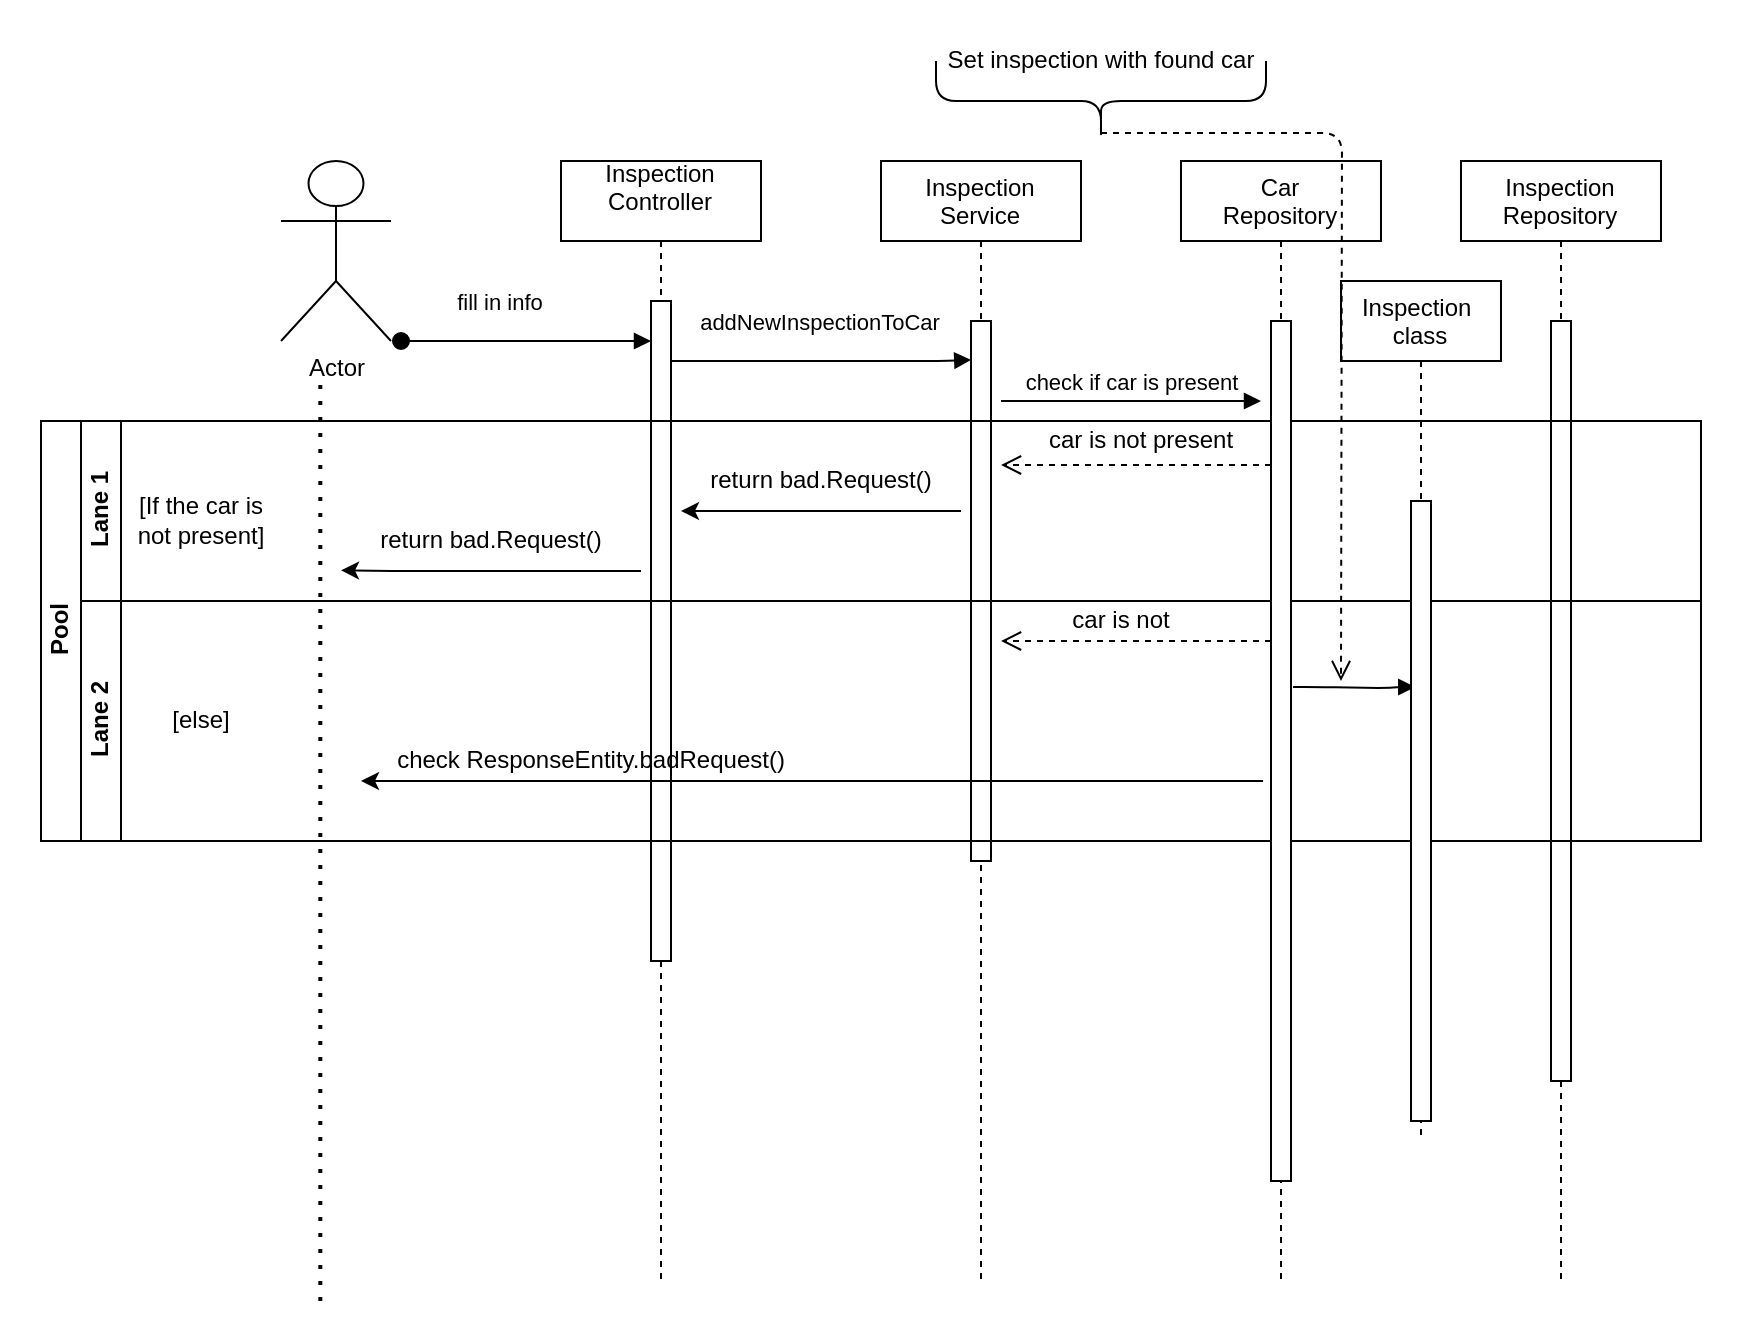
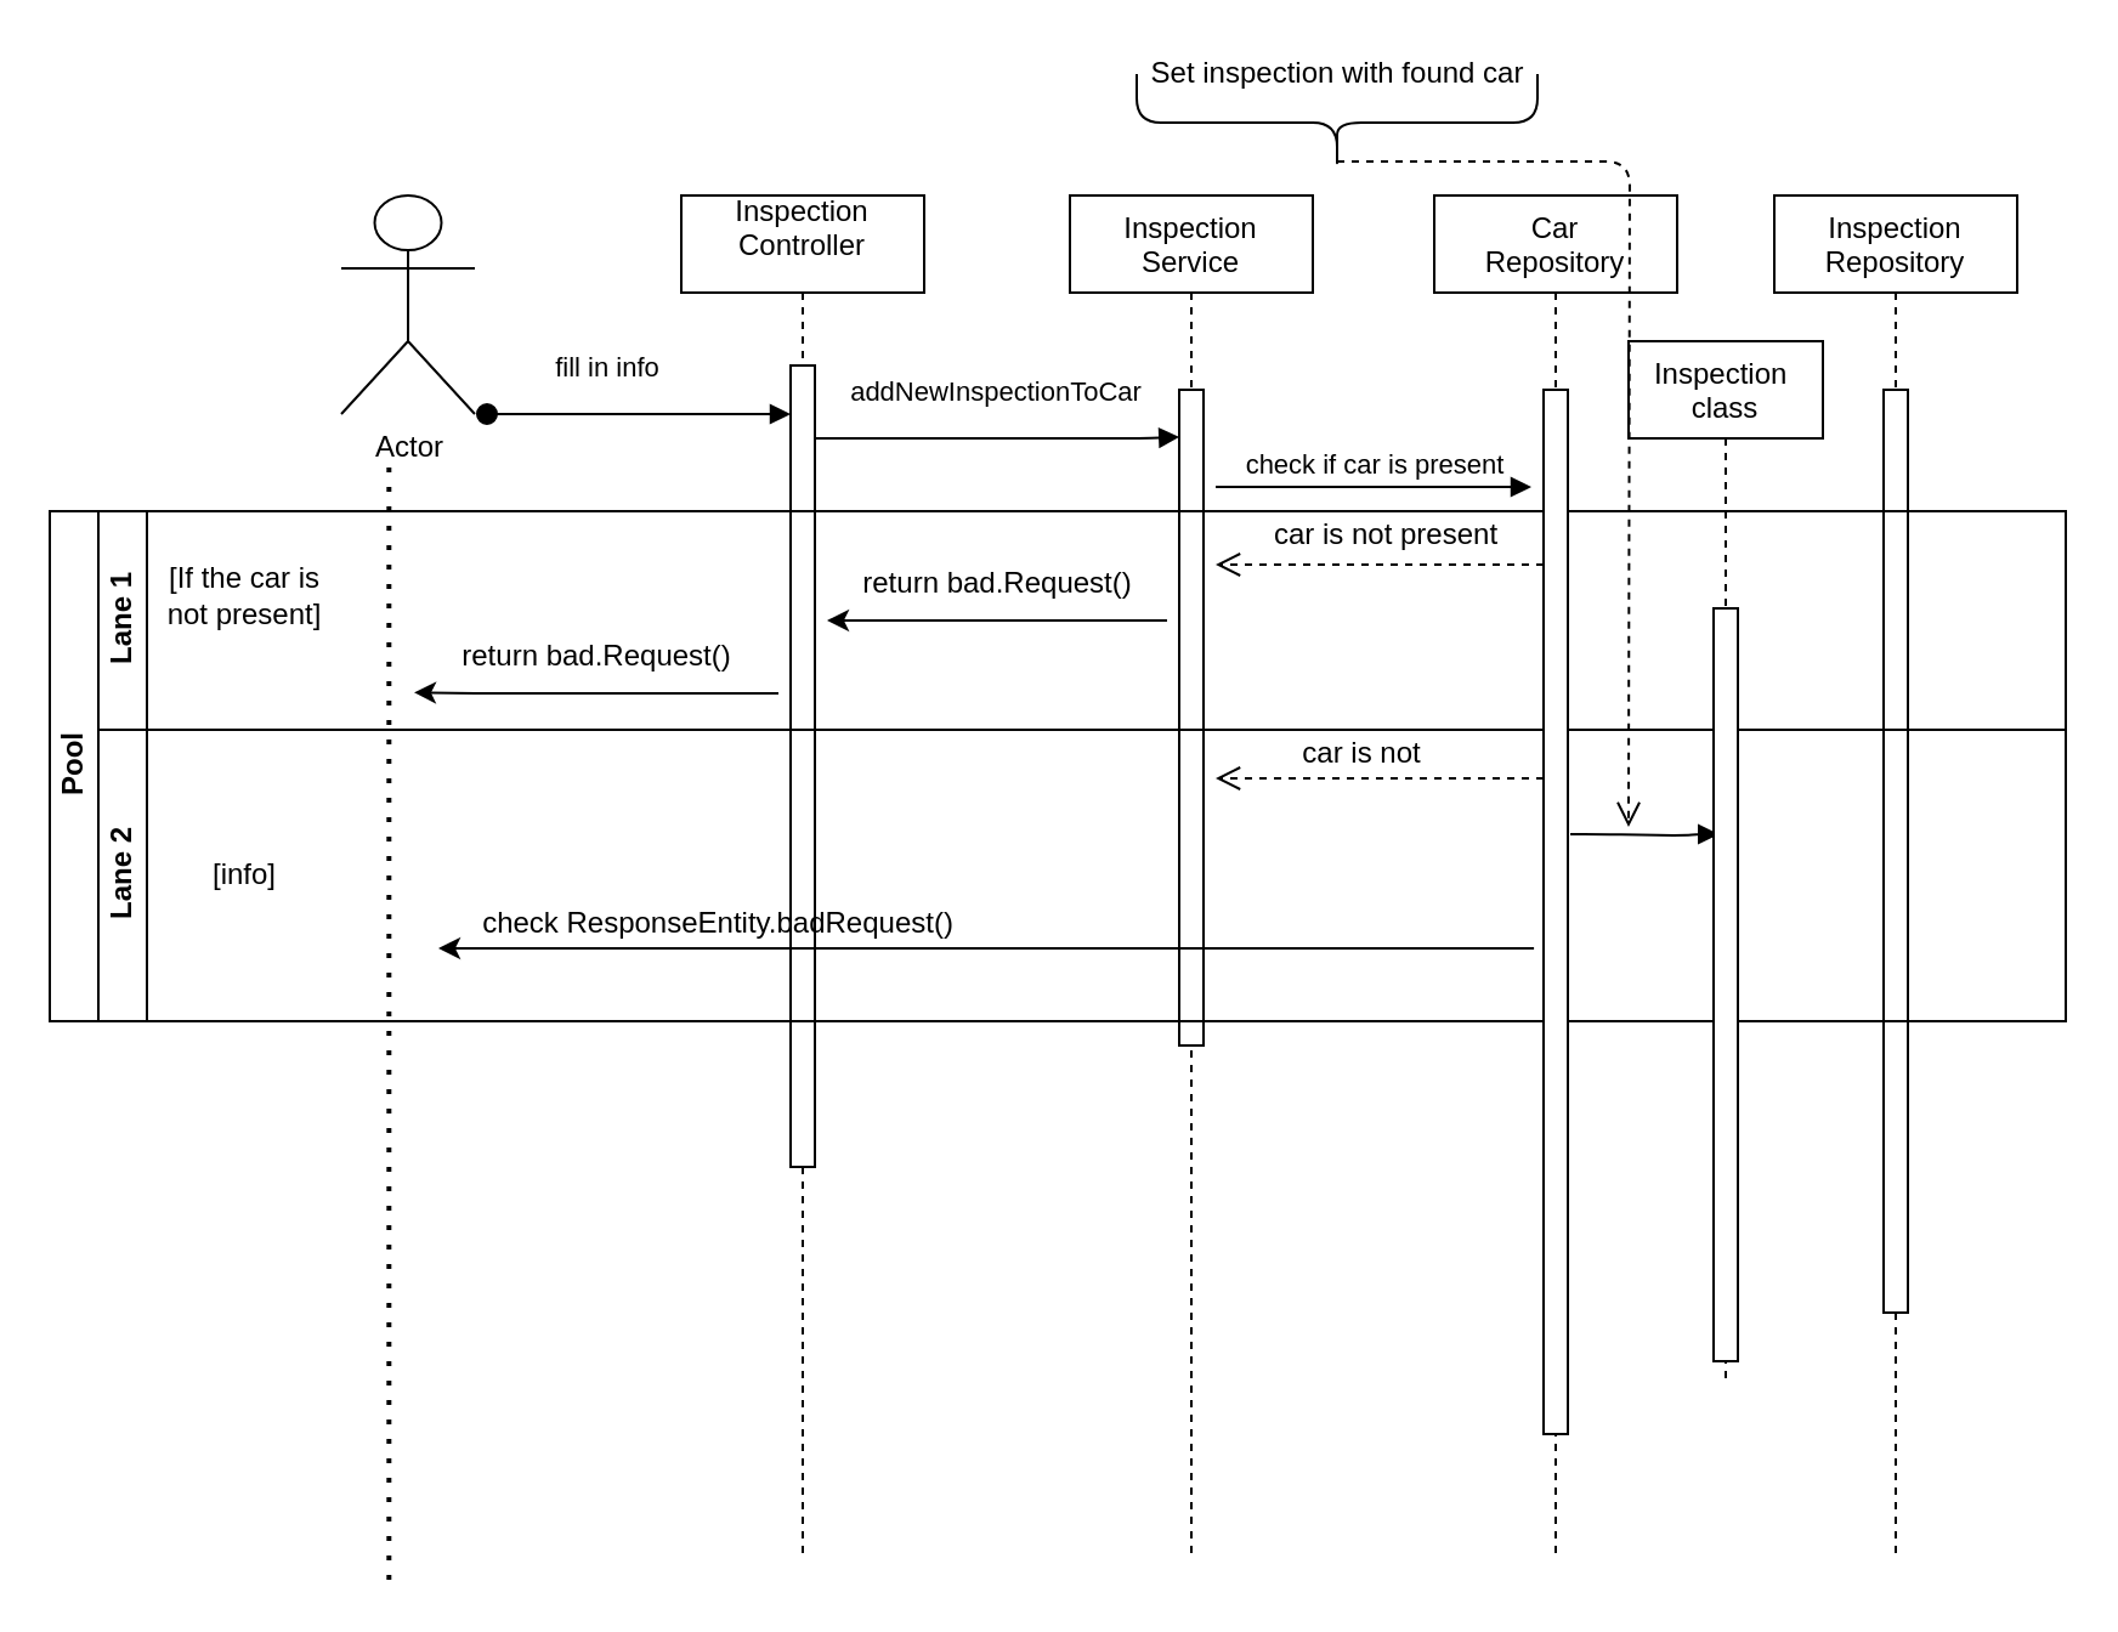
  <mxCell id="0" />
  <mxCell id="1" parent="0" />
  <mxCell id="2" value="Inspection&#10;Controller&#10;" style="shape=umlLifeline;perimeter=lifelinePerimeter;container=1;collapsible=0;recursiveResize=0;rounded=0;shadow=0;strokeWidth=1;" parent="1" vertex="1"><mxGeometry x="280" y="80" width="100" height="560" as="geometry" /></mxCell>
  <mxCell id="3" value="" style="points=[];perimeter=orthogonalPerimeter;rounded=0;shadow=0;strokeWidth=1;" parent="2" vertex="1"><mxGeometry x="45" y="70" width="10" height="330" as="geometry" /></mxCell>
  <mxCell id="4" value="fill in info" style="verticalAlign=bottom;startArrow=oval;endArrow=block;startSize=8;shadow=0;strokeWidth=1;" parent="2" target="3" edge="1"><mxGeometry x="-0.2" y="10" relative="1" as="geometry"><mxPoint x="-80" y="90" as="sourcePoint" /><mxPoint as="offset" /><Array as="points"><mxPoint y="90" /></Array></mxGeometry></mxCell>
  <mxCell id="5" value="Inspection &#10;Service" style="shape=umlLifeline;perimeter=lifelinePerimeter;container=1;collapsible=0;recursiveResize=0;rounded=0;shadow=0;strokeWidth=1;" parent="1" vertex="1"><mxGeometry x="440" y="80" width="100" height="560" as="geometry" /></mxCell>
  <mxCell id="6" value="" style="points=[];perimeter=orthogonalPerimeter;rounded=0;shadow=0;strokeWidth=1;" parent="5" vertex="1"><mxGeometry x="45" y="80" width="10" height="270" as="geometry" /></mxCell>
  <mxCell id="7" value="addNewInspectionToCar" style="verticalAlign=bottom;endArrow=block;entryX=0.014;entryY=0.072;shadow=0;strokeWidth=1;entryDx=0;entryDy=0;entryPerimeter=0;" parent="1" source="3" target="6" edge="1"><mxGeometry x="-0.001" y="10" relative="1" as="geometry"><mxPoint x="285" y="160" as="sourcePoint" /><mxPoint as="offset" /><Array as="points"><mxPoint x="470" y="180" /></Array></mxGeometry></mxCell>
  <mxCell id="8" value="Inspection &#10;Repository" style="shape=umlLifeline;perimeter=lifelinePerimeter;container=1;collapsible=0;recursiveResize=0;rounded=0;shadow=0;strokeWidth=1;" parent="1" vertex="1"><mxGeometry x="730" y="80" width="100" height="560" as="geometry" /></mxCell>
  <mxCell id="9" value="" style="points=[];perimeter=orthogonalPerimeter;rounded=0;shadow=0;strokeWidth=1;" parent="8" vertex="1"><mxGeometry x="45" y="80" width="10" height="380" as="geometry" /></mxCell>
  <mxCell id="10" value="Actor" style="shape=umlActor;verticalLabelPosition=bottom;verticalAlign=top;html=1;outlineConnect=0;" parent="1" vertex="1"><mxGeometry x="140" y="80" width="55" height="90" as="geometry" /></mxCell>
  <mxCell id="11" value="check if car is present" style="verticalAlign=bottom;endArrow=block;shadow=0;strokeWidth=1;" parent="1" edge="1"><mxGeometry x="0.023" relative="1" as="geometry"><mxPoint x="500" y="200" as="sourcePoint" /><mxPoint x="630" y="200" as="targetPoint" /><mxPoint as="offset" /></mxGeometry></mxCell>
  <mxCell id="12" value="Pool" style="swimlane;html=1;childLayout=stackLayout;resizeParent=1;resizeParentMax=0;horizontal=0;startSize=20;horizontalStack=0;" parent="1" vertex="1"><mxGeometry x="20" y="210" width="830" height="210" as="geometry" /></mxCell>
  <mxCell id="13" value="Lane 1" style="swimlane;html=1;startSize=20;horizontal=0;" parent="12" vertex="1"><mxGeometry x="20" width="810" height="90" as="geometry" /></mxCell>
  <mxCell id="14" value="" style="verticalAlign=bottom;endArrow=open;dashed=1;endSize=8;shadow=0;strokeWidth=1;" parent="13" edge="1"><mxGeometry x="-0.001" y="-30" relative="1" as="geometry"><mxPoint x="460" y="22" as="targetPoint" /><mxPoint x="595" y="22" as="sourcePoint" /><mxPoint as="offset" /><Array as="points"><mxPoint x="570" y="22" /><mxPoint x="510" y="22" /></Array></mxGeometry></mxCell>
  <mxCell id="15" value="" style="endArrow=classic;html=1;" edge="1" parent="13"><mxGeometry width="50" height="50" relative="1" as="geometry"><mxPoint x="280" y="75" as="sourcePoint" /><mxPoint x="130" y="74.66" as="targetPoint" /><Array as="points"><mxPoint x="155" y="75" /></Array></mxGeometry></mxCell>
  <mxCell id="16" value="" style="endArrow=classic;html=1;" edge="1" parent="13"><mxGeometry width="50" height="50" relative="1" as="geometry"><mxPoint x="440.0" y="45.0" as="sourcePoint" /><mxPoint x="300" y="45" as="targetPoint" /><Array as="points"><mxPoint x="315" y="45.0" /></Array></mxGeometry></mxCell>
  <mxCell id="17" value="return bad.Request()" style="text;html=1;align=center;verticalAlign=middle;resizable=0;points=[];autosize=1;" vertex="1" parent="13"><mxGeometry x="140" y="50" width="130" height="20" as="geometry" /></mxCell>
  <mxCell id="18" value="Lane 2" style="swimlane;html=1;startSize=20;horizontal=0;" parent="12" vertex="1"><mxGeometry x="20" y="90" width="810" height="120" as="geometry" /></mxCell>
  <mxCell id="19" value="" style="endArrow=classic;html=1;exitX=0.982;exitY=1.028;exitDx=0;exitDy=0;exitPerimeter=0;" parent="18" edge="1"><mxGeometry width="50" height="50" relative="1" as="geometry"><mxPoint x="591.04" y="90" as="sourcePoint" /><mxPoint x="140" y="90" as="targetPoint" /></mxGeometry></mxCell>
  <mxCell id="20" value="check ResponseEntity.badRequest()" style="text;html=1;align=center;verticalAlign=middle;resizable=0;points=[];autosize=1;" parent="18" vertex="1"><mxGeometry x="150" y="70" width="210" height="20" as="geometry" /></mxCell>
- <mxCell id="21" value="[else]" style="text;html=1;align=center;verticalAlign=middle;resizable=0;points=[];autosize=1;" vertex="1" parent="18"><mxGeometry x="40" y="50" width="40" height="20" as="geometry" /></mxCell>
+ <mxCell id="21" value="[info]" style="text;html=1;align=center;verticalAlign=middle;resizable=0;points=[];autosize=1;" vertex="1" parent="18"><mxGeometry x="40" y="50" width="40" height="20" as="geometry" /></mxCell>
  <mxCell id="22" value="" style="verticalAlign=bottom;endArrow=open;dashed=1;endSize=8;shadow=0;strokeWidth=1;" edge="1" parent="18"><mxGeometry x="-0.001" y="-30" relative="1" as="geometry"><mxPoint x="460.0" y="20" as="targetPoint" /><mxPoint x="595.0" y="20" as="sourcePoint" /><mxPoint as="offset" /><Array as="points"><mxPoint x="570" y="20" /><mxPoint x="510" y="20" /></Array></mxGeometry></mxCell>
  <mxCell id="23" value="" style="verticalAlign=bottom;endArrow=block;entryX=0.014;entryY=0.072;shadow=0;strokeWidth=1;entryDx=0;entryDy=0;entryPerimeter=0;" edge="1" parent="18"><mxGeometry x="-0.001" y="10" relative="1" as="geometry"><mxPoint x="606" y="43" as="sourcePoint" /><mxPoint as="offset" /><mxPoint x="667.14" y="43.0" as="targetPoint" /><Array as="points"><mxPoint x="617" y="43" /><mxPoint x="652" y="43.56" /><mxPoint x="660" y="43" /></Array></mxGeometry></mxCell>
  <mxCell id="24" value="Car &#10;Repository" style="shape=umlLifeline;perimeter=lifelinePerimeter;container=1;collapsible=0;recursiveResize=0;rounded=0;shadow=0;strokeWidth=1;" vertex="1" parent="1"><mxGeometry x="590" y="80" width="100" height="560" as="geometry" /></mxCell>
  <mxCell id="25" value="" style="points=[];perimeter=orthogonalPerimeter;rounded=0;shadow=0;strokeWidth=1;" vertex="1" parent="24"><mxGeometry x="45" y="80" width="10" height="430" as="geometry" /></mxCell>
  <mxCell id="26" value="" style="endArrow=none;dashed=1;html=1;dashPattern=1 3;strokeWidth=2;" edge="1" parent="1"><mxGeometry width="50" height="50" relative="1" as="geometry"><mxPoint x="159.66" y="650" as="sourcePoint" /><mxPoint x="159.66" y="190" as="targetPoint" /></mxGeometry></mxCell>
  <mxCell id="27" value="return bad.Request()" style="text;html=1;align=center;verticalAlign=middle;resizable=0;points=[];autosize=1;" vertex="1" parent="1"><mxGeometry x="345" y="230" width="130" height="20" as="geometry" /></mxCell>
  <mxCell id="28" value="&lt;span style=&quot;color: rgba(0 , 0 , 0 , 0) ; font-family: monospace ; font-size: 0px&quot;&gt;re&lt;/span&gt;" style="text;html=1;align=center;verticalAlign=middle;resizable=0;points=[];autosize=1;" vertex="1" parent="1"><mxGeometry x="240" y="260" width="20" height="20" as="geometry" /></mxCell>
- <mxCell id="29" value="[If the car is &lt;br&gt;not present]" style="text;html=1;align=center;verticalAlign=middle;resizable=0;points=[];autosize=1;" vertex="1" parent="1"><mxGeometry x="60" y="245" width="80" height="30" as="geometry" /></mxCell>
+ <mxCell id="29" value="[If the car is &lt;br&gt;not present]" style="text;html=1;align=center;verticalAlign=middle;resizable=0;points=[];autosize=1;" vertex="1" parent="1"><mxGeometry x="60" y="230" width="80" height="30" as="geometry" /></mxCell>
  <mxCell id="30" value="Inspection &#10;class" style="shape=umlLifeline;perimeter=lifelinePerimeter;container=1;collapsible=0;recursiveResize=0;rounded=0;shadow=0;strokeWidth=1;" vertex="1" parent="1"><mxGeometry x="670" y="140" width="80" height="430" as="geometry" /></mxCell>
  <mxCell id="31" value="" style="points=[];perimeter=orthogonalPerimeter;rounded=0;shadow=0;strokeWidth=1;" vertex="1" parent="30"><mxGeometry x="35" y="110" width="10" height="310" as="geometry" /></mxCell>
  <mxCell id="32" value="car is not present" style="text;html=1;align=center;verticalAlign=middle;resizable=0;points=[];autosize=1;" vertex="1" parent="1"><mxGeometry x="515" y="210" width="110" height="20" as="geometry" /></mxCell>
  <mxCell id="33" value="car is not" style="text;html=1;align=center;verticalAlign=middle;resizable=0;points=[];autosize=1;" vertex="1" parent="1"><mxGeometry x="515" y="300" width="90" height="20" as="geometry" /></mxCell>
  <mxCell id="34" value="Set inspection with found car" style="text;html=1;align=center;verticalAlign=middle;resizable=0;points=[];autosize=1;" vertex="1" parent="1"><mxGeometry x="465" y="20" width="170" height="20" as="geometry" /></mxCell>
  <mxCell id="35" value="" style="shape=curlyBracket;whiteSpace=wrap;html=1;rounded=1;direction=north;" vertex="1" parent="1"><mxGeometry x="467.5" y="30" width="165" height="40" as="geometry" /></mxCell>
  <mxCell id="36" value="" style="verticalAlign=bottom;endArrow=open;dashed=1;endSize=8;shadow=0;strokeWidth=1;edgeStyle=orthogonalEdgeStyle;exitX=0.1;exitY=0.5;exitDx=0;exitDy=0;exitPerimeter=0;" edge="1" parent="1" source="35"><mxGeometry x="-0.001" y="-30" relative="1" as="geometry"><mxPoint x="670" y="340" as="targetPoint" /><mxPoint x="645" y="242" as="sourcePoint" /><mxPoint as="offset" /></mxGeometry></mxCell>
